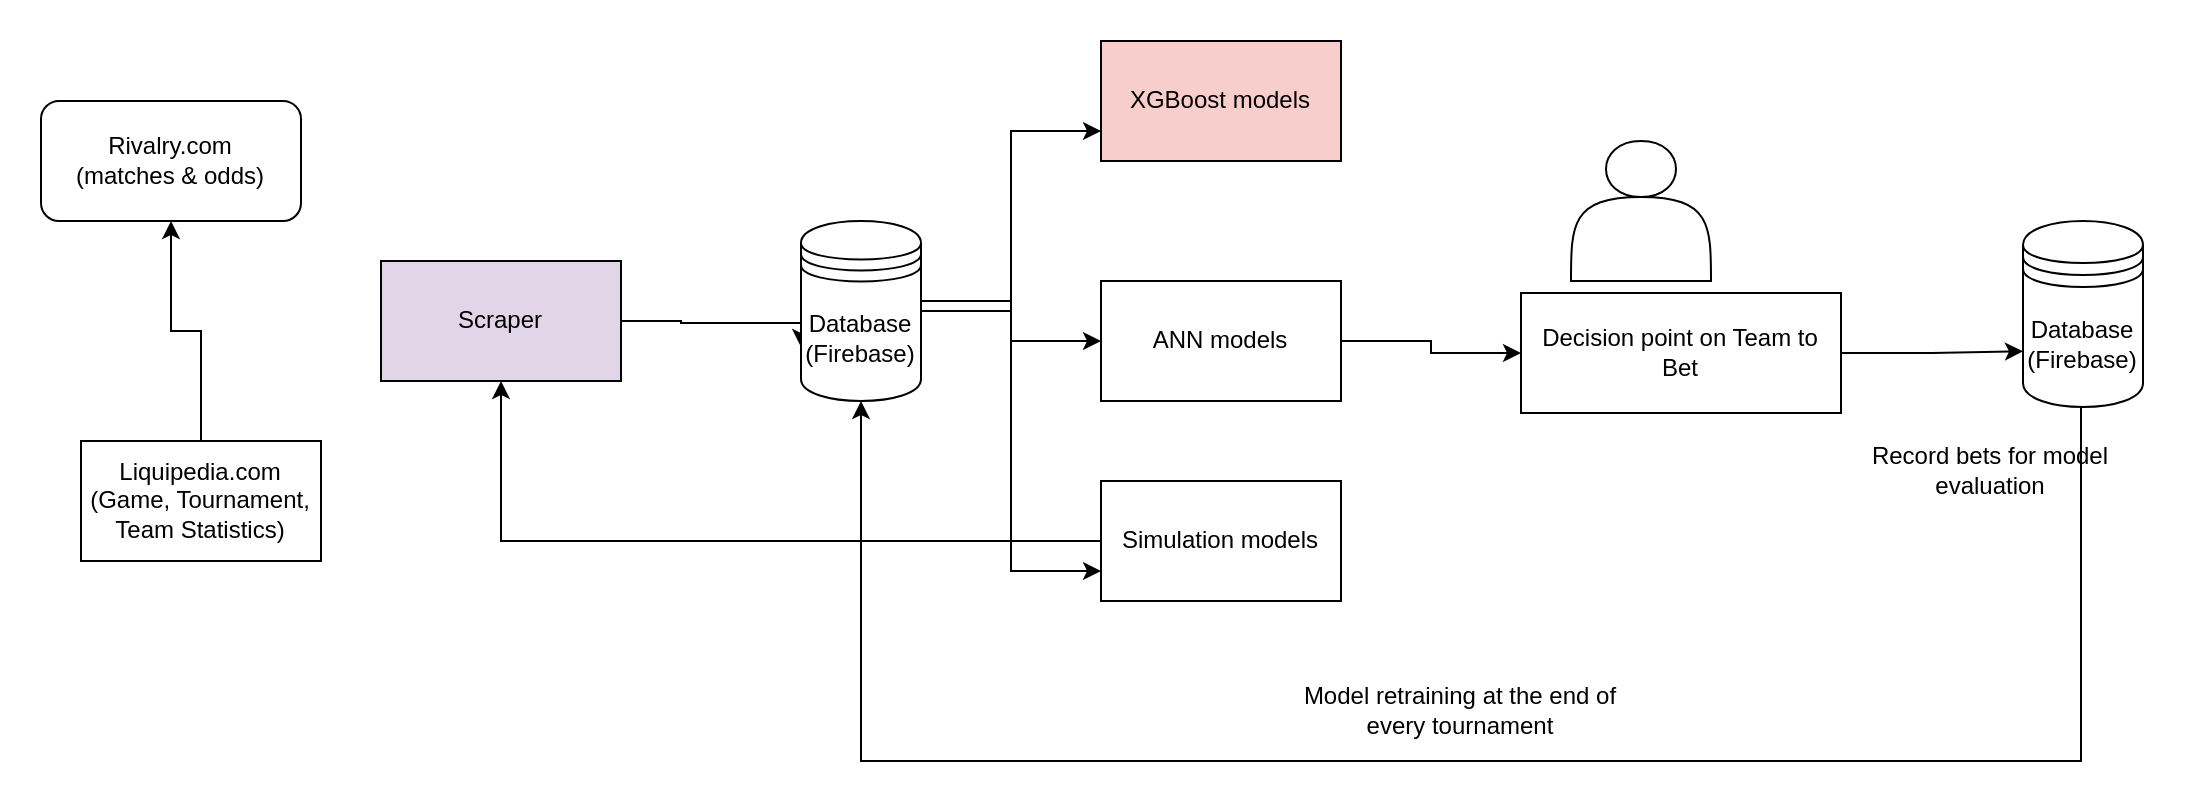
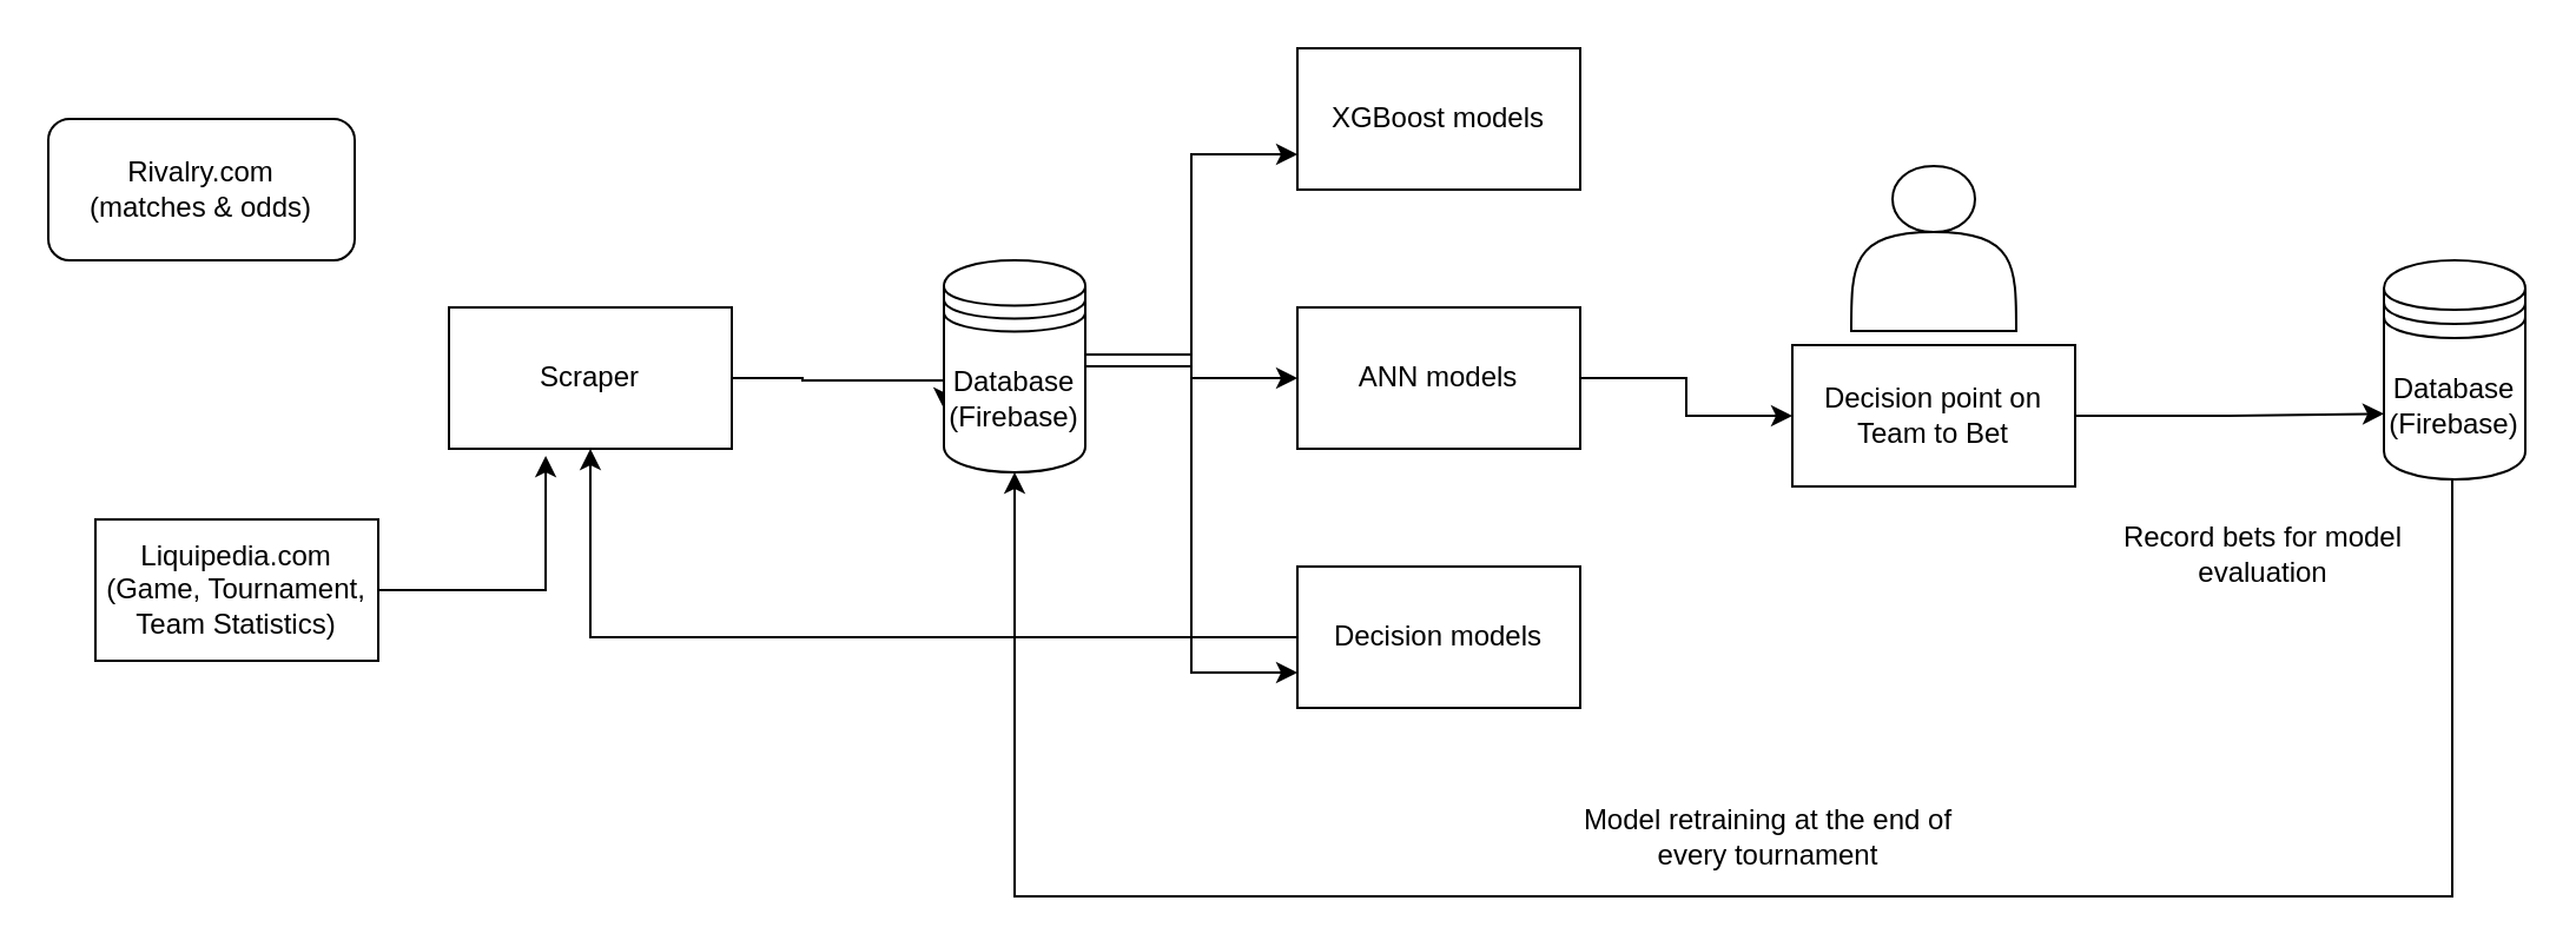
  <mxCell id="0" />
  <mxCell id="1" parent="0" />
  <mxCell id="2" style="edgeStyle=orthogonalEdgeStyle;rounded=0;orthogonalLoop=1;jettySize=auto;html=1;entryX=0;entryY=0.7;entryDx=0;entryDy=0;" edge="1" parent="1" source="3" target="18"><mxGeometry relative="1" as="geometry"><mxPoint x="370" y="160" as="targetPoint" /><Array as="points"><mxPoint x="340" y="160" /><mxPoint x="400" y="161" /></Array></mxGeometry></mxCell>
- <mxCell id="3" value="Scraper" style="rounded=0;whiteSpace=wrap;html=1;fillColor=#e1d5e7;" vertex="1" parent="1"><mxGeometry x="190" y="130" width="120" height="60" as="geometry" /></mxCell>
+ <mxCell id="3" value="Scraper" style="rounded=0;whiteSpace=wrap;html=1;" vertex="1" parent="1"><mxGeometry x="190" y="130" width="120" height="60" as="geometry" /></mxCell>
  <mxCell id="4" value="Rivalry.com&lt;div&gt;(matches &amp;amp; odds)&lt;/div&gt;" style="whiteSpace=wrap;html=1;rounded=1;" vertex="1" parent="1"><mxGeometry x="20" y="50" width="130" height="60" as="geometry" /></mxCell>
  <mxCell id="5" value="Liquipedia.com&lt;br&gt;(Game, Tournament, Team Statistics)" style="rounded=0;whiteSpace=wrap;html=1;" vertex="1" parent="1"><mxGeometry x="40" y="220" width="120" height="60" as="geometry" /></mxCell>
- <mxCell id="6" style="edgeStyle=orthogonalEdgeStyle;rounded=0;orthogonalLoop=1;jettySize=auto;html=1;" edge="1" parent="1" source="5" target="4"><mxGeometry relative="1" as="geometry" /></mxCell>
+ <mxCell id="6" style="edgeStyle=orthogonalEdgeStyle;rounded=0;orthogonalLoop=1;jettySize=auto;html=1;entryX=0.342;entryY=1.05;entryDx=0;entryDy=0;entryPerimeter=0;" edge="1" parent="1" source="5" target="3"><mxGeometry relative="1" as="geometry" /></mxCell>
  <mxCell id="7" style="edgeStyle=orthogonalEdgeStyle;rounded=0;orthogonalLoop=1;jettySize=auto;html=1;entryX=0;entryY=0.75;entryDx=0;entryDy=0;exitX=1;exitY=0.7;exitDx=0;exitDy=0;" edge="1" parent="1" source="18" target="12"><mxGeometry relative="1" as="geometry"><mxPoint x="490" y="160.091" as="sourcePoint" /><Array as="points"><mxPoint x="460" y="150" /><mxPoint x="505" y="150" /><mxPoint x="505" y="285" /></Array></mxGeometry></mxCell>
- <mxCell id="8" value="XGBoost models" style="rounded=0;whiteSpace=wrap;html=1;fillColor=#f8cecc;" vertex="1" parent="1"><mxGeometry x="550" y="20" width="120" height="60" as="geometry" /></mxCell>
+ <mxCell id="8" value="XGBoost models" style="rounded=0;whiteSpace=wrap;html=1;" vertex="1" parent="1"><mxGeometry x="550" y="20" width="120" height="60" as="geometry" /></mxCell>
  <mxCell id="9" style="edgeStyle=orthogonalEdgeStyle;rounded=0;orthogonalLoop=1;jettySize=auto;html=1;" edge="1" parent="1" source="10" target="15"><mxGeometry relative="1" as="geometry" /></mxCell>
- <mxCell id="10" value="ANN models" style="rounded=0;whiteSpace=wrap;html=1;" vertex="1" parent="1"><mxGeometry x="550" y="140" width="120" height="60" as="geometry" /></mxCell>
+ <mxCell id="10" value="ANN models" style="rounded=0;whiteSpace=wrap;html=1;" vertex="1" parent="1"><mxGeometry x="550" y="130" width="120" height="60" as="geometry" /></mxCell>
  <mxCell id="11" style="edgeStyle=orthogonalEdgeStyle;rounded=0;orthogonalLoop=1;jettySize=auto;html=1;" edge="1" parent="1" source="12" target="3"><mxGeometry relative="1" as="geometry" /></mxCell>
- <mxCell id="12" value="Simulation models" style="rounded=0;whiteSpace=wrap;html=1;" vertex="1" parent="1"><mxGeometry x="550" y="240" width="120" height="60" as="geometry" /></mxCell>
+ <mxCell id="12" value="Decision models" style="rounded=0;whiteSpace=wrap;html=1;" vertex="1" parent="1"><mxGeometry x="550" y="240" width="120" height="60" as="geometry" /></mxCell>
  <mxCell id="13" value="" style="shape=actor;whiteSpace=wrap;html=1;" vertex="1" parent="1"><mxGeometry x="785" y="70" width="70" height="70" as="geometry" /></mxCell>
  <mxCell id="14" style="edgeStyle=orthogonalEdgeStyle;rounded=0;orthogonalLoop=1;jettySize=auto;html=1;entryX=0;entryY=0.7;entryDx=0;entryDy=0;" edge="1" parent="1" source="15" target="20"><mxGeometry relative="1" as="geometry" /></mxCell>
- <mxCell id="15" value="Decision point on Team to Bet" style="rounded=0;whiteSpace=wrap;html=1;" vertex="1" parent="1"><mxGeometry x="760" y="146" width="160" height="60" as="geometry" /></mxCell>
+ <mxCell id="15" value="Decision point on Team to Bet" style="rounded=0;whiteSpace=wrap;html=1;" vertex="1" parent="1"><mxGeometry x="760" y="146" width="120" height="60" as="geometry" /></mxCell>
  <mxCell id="16" style="edgeStyle=orthogonalEdgeStyle;rounded=0;orthogonalLoop=1;jettySize=auto;html=1;entryX=0;entryY=0.75;entryDx=0;entryDy=0;" edge="1" parent="1" source="18" target="8"><mxGeometry relative="1" as="geometry" /></mxCell>
  <mxCell id="17" style="edgeStyle=orthogonalEdgeStyle;rounded=0;orthogonalLoop=1;jettySize=auto;html=1;entryX=0;entryY=0.5;entryDx=0;entryDy=0;" edge="1" parent="1" source="18" target="10"><mxGeometry relative="1" as="geometry" /></mxCell>
  <mxCell id="18" value="Database (Firebase)" style="shape=datastore;whiteSpace=wrap;html=1;" vertex="1" parent="1"><mxGeometry x="400" y="110" width="60" height="90" as="geometry" /></mxCell>
  <mxCell id="19" style="edgeStyle=orthogonalEdgeStyle;rounded=0;orthogonalLoop=1;jettySize=auto;html=1;entryX=0.5;entryY=1;entryDx=0;entryDy=0;" edge="1" parent="1" source="20" target="18"><mxGeometry relative="1" as="geometry"><Array as="points"><mxPoint x="1040" y="380" /><mxPoint x="430" y="380" /></Array></mxGeometry></mxCell>
  <mxCell id="20" value="Database (Firebase)" style="shape=datastore;whiteSpace=wrap;html=1;" vertex="1" parent="1"><mxGeometry x="1011" y="110" width="60" height="93" as="geometry" /></mxCell>
- <mxCell id="21" value="Record bets for model evaluation" style="text;html=1;align=center;verticalAlign=middle;whiteSpace=wrap;rounded=0;" vertex="1" parent="1"><mxGeometry x="915" y="220" width="160" height="30" as="geometry" /></mxCell>
- <mxCell id="22" value="Model retraining at the end of every tournament" style="text;html=1;align=center;verticalAlign=middle;whiteSpace=wrap;rounded=0;" vertex="1" parent="1"><mxGeometry x="650" y="340" width="160" height="30" as="geometry" /></mxCell>
+ <mxCell id="21" value="Record bets for model evaluation" style="text;html=1;align=center;verticalAlign=middle;whiteSpace=wrap;rounded=0;" vertex="1" parent="1"><mxGeometry x="880" y="220" width="160" height="30" as="geometry" /></mxCell>
+ <mxCell id="22" value="Model retraining at the end of every tournament" style="text;html=1;align=center;verticalAlign=middle;whiteSpace=wrap;rounded=0;" vertex="1" parent="1"><mxGeometry x="670" y="340" width="160" height="30" as="geometry" /></mxCell>
